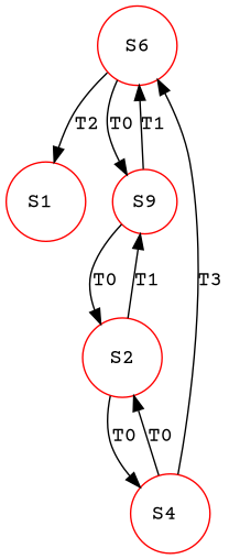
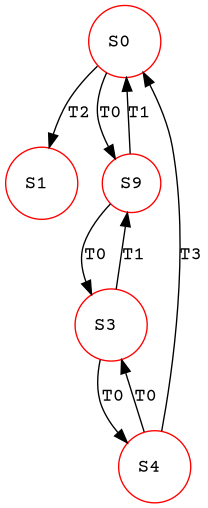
  digraph {
    fontname="Courier Prime"
    rankdir=TB
    node [color=red fontname="Courier Prime" shape=circle]
    edge [fontname="Courier Prime"]
-   n1 [label=S6 tip="{5,0,3,2,0}"]
+   n1 [label="S0 " tip="{5,0,3,2,0}"]
    n2 [label="S1 " tip="{5,0,0,1,1}"]
    n3 [label=S9 tip="{4,1,2,2,0}"]
-   n4 [label=S2 tip="{3,2,1,2,0}"]
+   n4 [label="S3 " tip="{3,2,1,2,0}"]
    n5 [label="S4 " tip="{2,3,0,2,0}"]
    n1 -> n2 [label=T2]
    n1 -> n3 [label=T0]
    n3 -> n1 [label=T1]
    n3 -> n4 [label=T0]
    n4 -> n3 [label=T1]
    n4 -> n5 [label=T0]
    n5 -> n1 [label=T3]
    n5 -> n4 [label=T0]
  }
